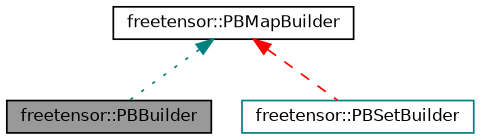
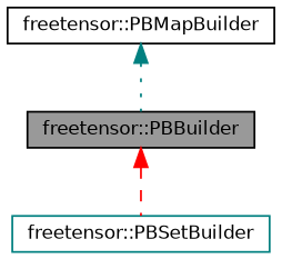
  digraph {
    node [color=black fillcolor=white fontname=Helvetica fontsize=10 shape=box style=filled]
    edge [dir=back fontname=Helvetica fontsize=10 labelfontname=Helvetica labelfontsize=10]
    n1 [fillcolor=grey60 fontcolor=black height=0.2 label="freetensor::PBBuilder" width=0.4]
    n2 [color=teal height=0.2 label="freetensor::PBSetBuilder" width=0.4]
    n3 [height=0.2 label="freetensor::PBMapBuilder" width=0.4]
-   n3 -> n2 [color=red style=dashed]
+   n1 -> n2 [color=red style=dashed]
    n3 -> n1 [color=teal style=dotted]
  }
